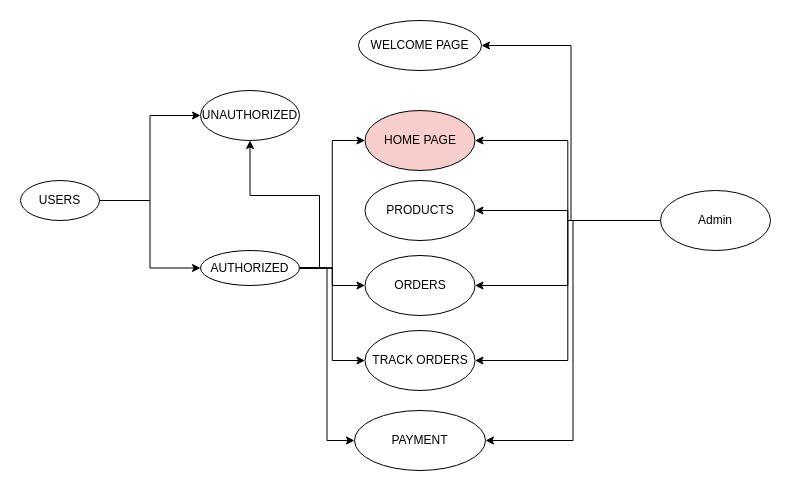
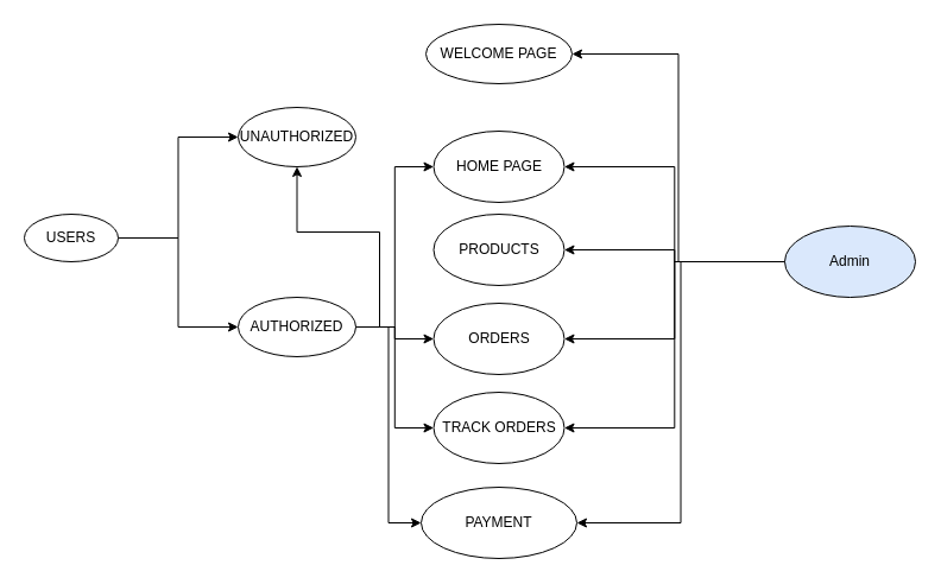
  <mxCell id="0" />
  <mxCell id="1" parent="0" />
  <mxCell id="2" style="edgeStyle=orthogonalEdgeStyle;rounded=0;orthogonalLoop=1;jettySize=auto;html=1;exitX=1;exitY=0.5;exitDx=0;exitDy=0;entryX=0;entryY=0.5;entryDx=0;entryDy=0;" edge="1" parent="1" source="4" target="5"><mxGeometry relative="1" as="geometry" /></mxCell>
  <mxCell id="3" style="edgeStyle=orthogonalEdgeStyle;rounded=0;orthogonalLoop=1;jettySize=auto;html=1;exitX=1;exitY=0.5;exitDx=0;exitDy=0;entryX=0;entryY=0.5;entryDx=0;entryDy=0;" edge="1" parent="1" source="4" target="11"><mxGeometry relative="1" as="geometry" /></mxCell>
  <mxCell id="4" value="USERS" style="ellipse;whiteSpace=wrap;html=1;align=center;" vertex="1" parent="1"><mxGeometry x="20" y="180" width="79" height="40" as="geometry" /></mxCell>
  <mxCell id="5" value="UNAUTHORIZED" style="ellipse;whiteSpace=wrap;html=1;align=center;" vertex="1" parent="1"><mxGeometry x="200" y="90" width="99" height="50" as="geometry" /></mxCell>
  <mxCell id="6" style="edgeStyle=orthogonalEdgeStyle;rounded=0;orthogonalLoop=1;jettySize=auto;html=1;exitX=1;exitY=0.5;exitDx=0;exitDy=0;entryX=0;entryY=0.5;entryDx=0;entryDy=0;" edge="1" parent="1" source="11" target="13"><mxGeometry relative="1" as="geometry" /></mxCell>
  <mxCell id="7" style="edgeStyle=orthogonalEdgeStyle;rounded=0;orthogonalLoop=1;jettySize=auto;html=1;exitX=1;exitY=0.5;exitDx=0;exitDy=0;" edge="1" parent="1" source="11" target="5"><mxGeometry relative="1" as="geometry" /></mxCell>
  <mxCell id="8" style="edgeStyle=orthogonalEdgeStyle;rounded=0;orthogonalLoop=1;jettySize=auto;html=1;exitX=1;exitY=0.5;exitDx=0;exitDy=0;entryX=0;entryY=0.5;entryDx=0;entryDy=0;" edge="1" parent="1" source="11" target="15"><mxGeometry relative="1" as="geometry" /></mxCell>
  <mxCell id="9" style="edgeStyle=orthogonalEdgeStyle;rounded=0;orthogonalLoop=1;jettySize=auto;html=1;exitX=1;exitY=0.5;exitDx=0;exitDy=0;entryX=0;entryY=0.5;entryDx=0;entryDy=0;" edge="1" parent="1" source="11" target="16"><mxGeometry relative="1" as="geometry" /></mxCell>
  <mxCell id="10" style="edgeStyle=orthogonalEdgeStyle;rounded=0;orthogonalLoop=1;jettySize=auto;html=1;exitX=1;exitY=0.5;exitDx=0;exitDy=0;entryX=0;entryY=0.5;entryDx=0;entryDy=0;" edge="1" parent="1" source="11" target="17"><mxGeometry relative="1" as="geometry" /></mxCell>
- <mxCell id="11" value="AUTHORIZED" style="ellipse;whiteSpace=wrap;html=1;align=center;" vertex="1" parent="1"><mxGeometry x="200" y="250" width="99" height="35" as="geometry" /></mxCell>
+ <mxCell id="11" value="AUTHORIZED" style="ellipse;whiteSpace=wrap;html=1;align=center;" vertex="1" parent="1"><mxGeometry x="200" y="250" width="99" height="50" as="geometry" /></mxCell>
  <mxCell id="12" value="WELCOME PAGE" style="ellipse;whiteSpace=wrap;html=1;align=center;" vertex="1" parent="1"><mxGeometry x="358" y="20" width="123" height="50" as="geometry" /></mxCell>
- <mxCell id="13" value="HOME PAGE" style="ellipse;whiteSpace=wrap;html=1;align=center;fillColor=#f8cecc;" vertex="1" parent="1"><mxGeometry x="364.5" y="110" width="110" height="60" as="geometry" /></mxCell>
+ <mxCell id="13" value="HOME PAGE" style="ellipse;whiteSpace=wrap;html=1;align=center;" vertex="1" parent="1"><mxGeometry x="364.5" y="110" width="110" height="60" as="geometry" /></mxCell>
  <mxCell id="14" value="PRODUCTS" style="ellipse;whiteSpace=wrap;html=1;align=center;" vertex="1" parent="1"><mxGeometry x="364.5" y="180" width="110" height="60" as="geometry" /></mxCell>
  <mxCell id="15" value="ORDERS" style="ellipse;whiteSpace=wrap;html=1;align=center;" vertex="1" parent="1"><mxGeometry x="364.5" y="255" width="110" height="60" as="geometry" /></mxCell>
  <mxCell id="16" value="TRACK ORDERS" style="ellipse;whiteSpace=wrap;html=1;align=center;" vertex="1" parent="1"><mxGeometry x="364.5" y="330" width="110" height="60" as="geometry" /></mxCell>
  <mxCell id="17" value="PAYMENT" style="ellipse;whiteSpace=wrap;html=1;align=center;" vertex="1" parent="1"><mxGeometry x="354" y="410" width="131" height="60" as="geometry" /></mxCell>
  <mxCell id="18" style="edgeStyle=orthogonalEdgeStyle;rounded=0;orthogonalLoop=1;jettySize=auto;html=1;exitX=0;exitY=0.5;exitDx=0;exitDy=0;entryX=1;entryY=0.5;entryDx=0;entryDy=0;" edge="1" parent="1" source="24" target="12"><mxGeometry relative="1" as="geometry" /></mxCell>
  <mxCell id="19" style="edgeStyle=orthogonalEdgeStyle;rounded=0;orthogonalLoop=1;jettySize=auto;html=1;exitX=0;exitY=0.5;exitDx=0;exitDy=0;entryX=1;entryY=0.5;entryDx=0;entryDy=0;" edge="1" parent="1" source="24" target="13"><mxGeometry relative="1" as="geometry" /></mxCell>
  <mxCell id="20" style="edgeStyle=orthogonalEdgeStyle;rounded=0;orthogonalLoop=1;jettySize=auto;html=1;exitX=0;exitY=0.5;exitDx=0;exitDy=0;" edge="1" parent="1" source="24" target="14"><mxGeometry relative="1" as="geometry" /></mxCell>
  <mxCell id="21" style="edgeStyle=orthogonalEdgeStyle;rounded=0;orthogonalLoop=1;jettySize=auto;html=1;exitX=0;exitY=0.5;exitDx=0;exitDy=0;entryX=1;entryY=0.5;entryDx=0;entryDy=0;" edge="1" parent="1" source="24" target="15"><mxGeometry relative="1" as="geometry" /></mxCell>
  <mxCell id="22" style="edgeStyle=orthogonalEdgeStyle;rounded=0;orthogonalLoop=1;jettySize=auto;html=1;exitX=0;exitY=0.5;exitDx=0;exitDy=0;entryX=1;entryY=0.5;entryDx=0;entryDy=0;" edge="1" parent="1" source="24" target="16"><mxGeometry relative="1" as="geometry" /></mxCell>
  <mxCell id="23" style="edgeStyle=orthogonalEdgeStyle;rounded=0;orthogonalLoop=1;jettySize=auto;html=1;exitX=0;exitY=0.5;exitDx=0;exitDy=0;entryX=1;entryY=0.5;entryDx=0;entryDy=0;" edge="1" parent="1" source="24" target="17"><mxGeometry relative="1" as="geometry" /></mxCell>
- <mxCell id="24" value="Admin" style="ellipse;whiteSpace=wrap;html=1;align=center;" vertex="1" parent="1"><mxGeometry x="660" y="190" width="110" height="60" as="geometry" /></mxCell>
+ <mxCell id="24" value="Admin" style="ellipse;whiteSpace=wrap;html=1;align=center;fillColor=#dae8fc;" vertex="1" parent="1"><mxGeometry x="660" y="190" width="110" height="60" as="geometry" /></mxCell>
